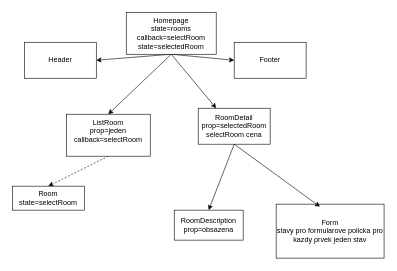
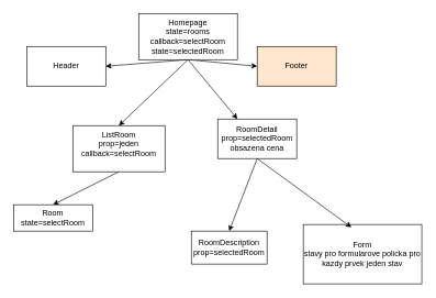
  <mxCell id="0" />
  <mxCell id="1" parent="0" />
  <mxCell id="2" style="edgeStyle=none;html=1;exitX=0.5;exitY=1;exitDx=0;exitDy=0;entryX=1;entryY=0.5;entryDx=0;entryDy=0;" edge="1" parent="1" source="6" target="14"><mxGeometry relative="1" as="geometry" /></mxCell>
  <mxCell id="3" style="edgeStyle=none;html=1;exitX=0.5;exitY=1;exitDx=0;exitDy=0;entryX=0;entryY=0.5;entryDx=0;entryDy=0;" edge="1" parent="1" source="6" target="8"><mxGeometry relative="1" as="geometry" /></mxCell>
  <mxCell id="4" style="edgeStyle=none;html=1;exitX=0.5;exitY=1;exitDx=0;exitDy=0;entryX=0.5;entryY=0;entryDx=0;entryDy=0;" edge="1" parent="1" source="6" target="10"><mxGeometry relative="1" as="geometry" /></mxCell>
  <mxCell id="5" style="edgeStyle=none;html=1;exitX=0.5;exitY=1;exitDx=0;exitDy=0;entryX=0.25;entryY=0;entryDx=0;entryDy=0;" edge="1" parent="1" source="6" target="13"><mxGeometry relative="1" as="geometry" /></mxCell>
  <mxCell id="6" value="Homepage&lt;div&gt;state=rooms&lt;/div&gt;&lt;div&gt;callback=selectRoom&lt;/div&gt;&lt;div&gt;state=selectedRoom&lt;/div&gt;" style="rounded=0;whiteSpace=wrap;html=1;" vertex="1" parent="1"><mxGeometry x="210" y="20" width="150" height="70" as="geometry" /></mxCell>
- <mxCell id="7" value="RoomDescription&lt;div&gt;prop=obsazena&lt;/div&gt;" style="rounded=0;whiteSpace=wrap;html=1;" vertex="1" parent="1"><mxGeometry x="290" y="350" width="115" height="50" as="geometry" /></mxCell>
- <mxCell id="8" value="Footer" style="rounded=0;whiteSpace=wrap;html=1;" vertex="1" parent="1"><mxGeometry x="390" y="70" width="120" height="60" as="geometry" /></mxCell>
- <mxCell id="9" style="edgeStyle=none;html=1;exitX=0.5;exitY=1;exitDx=0;exitDy=0;entryX=0.5;entryY=0;entryDx=0;entryDy=0;dashed=1;" edge="1" parent="1" source="10" target="11"><mxGeometry relative="1" as="geometry" /></mxCell>
+ <mxCell id="7" value="RoomDescription&lt;div&gt;prop=selectedRoom&lt;/div&gt;" style="rounded=0;whiteSpace=wrap;html=1;" vertex="1" parent="1"><mxGeometry x="290" y="350" width="115" height="50" as="geometry" /></mxCell>
+ <mxCell id="8" value="Footer" style="rounded=0;whiteSpace=wrap;html=1;fillColor=#ffe6cc;" vertex="1" parent="1"><mxGeometry x="390" y="70" width="120" height="60" as="geometry" /></mxCell>
+ <mxCell id="9" style="edgeStyle=none;html=1;exitX=0.5;exitY=1;exitDx=0;exitDy=0;entryX=0.5;entryY=0;entryDx=0;entryDy=0;" edge="1" parent="1" source="10" target="11"><mxGeometry relative="1" as="geometry" /></mxCell>
  <mxCell id="10" value="ListRoom&lt;div&gt;&lt;font color=&quot;#000000&quot;&gt;prop=jeden&lt;/font&gt;&lt;/div&gt;&lt;div&gt;&lt;font color=&quot;#000000&quot;&gt;&lt;font color=&quot;#000000&quot;&gt;callback=selectRoom&lt;br&gt;&lt;/font&gt;&lt;/font&gt;&lt;div&gt;&lt;br&gt;&lt;/div&gt;&lt;/div&gt;" style="rounded=0;whiteSpace=wrap;html=1;" vertex="1" parent="1"><mxGeometry x="110" y="190" width="140" height="70" as="geometry" /></mxCell>
  <mxCell id="11" value="Room&lt;div&gt;state=selectRoom&lt;/div&gt;" style="rounded=0;whiteSpace=wrap;html=1;" vertex="1" parent="1"><mxGeometry x="20" y="310" width="120" height="40" as="geometry" /></mxCell>
  <mxCell id="12" style="edgeStyle=none;html=1;exitX=0.5;exitY=1;exitDx=0;exitDy=0;entryX=0.5;entryY=0;entryDx=0;entryDy=0;" edge="1" parent="1" source="13" target="7"><mxGeometry relative="1" as="geometry" /></mxCell>
- <mxCell id="13" value="RoomDetail&lt;div&gt;prop=selectedRoom&lt;/div&gt;&lt;div&gt;selectRoom cena&lt;/div&gt;" style="rounded=0;whiteSpace=wrap;html=1;" vertex="1" parent="1"><mxGeometry x="330" y="180" width="120" height="60" as="geometry" /></mxCell>
+ <mxCell id="13" value="RoomDetail&lt;div&gt;prop=selectedRoom&lt;/div&gt;&lt;div&gt;obsazena cena&lt;/div&gt;" style="rounded=0;whiteSpace=wrap;html=1;" vertex="1" parent="1"><mxGeometry x="330" y="180" width="120" height="60" as="geometry" /></mxCell>
  <mxCell id="14" value="Header" style="rounded=0;whiteSpace=wrap;html=1;" vertex="1" parent="1"><mxGeometry x="40" y="70" width="120" height="60" as="geometry" /></mxCell>
  <mxCell id="15" value="Form&lt;div&gt;stavy pro formularove policka pro kazdy prvek jeden stav&lt;/div&gt;" style="rounded=0;whiteSpace=wrap;html=1;" vertex="1" parent="1"><mxGeometry x="460" y="340" width="180" height="90" as="geometry" /></mxCell>
  <mxCell id="16" style="edgeStyle=none;html=1;exitX=0.5;exitY=1;exitDx=0;exitDy=0;entryX=0.406;entryY=0.047;entryDx=0;entryDy=0;entryPerimeter=0;" edge="1" parent="1" source="13" target="15"><mxGeometry relative="1" as="geometry" /></mxCell>
